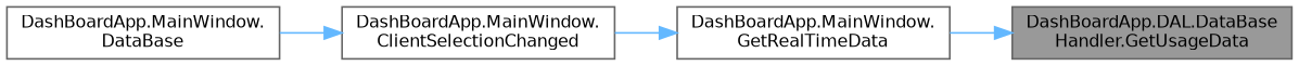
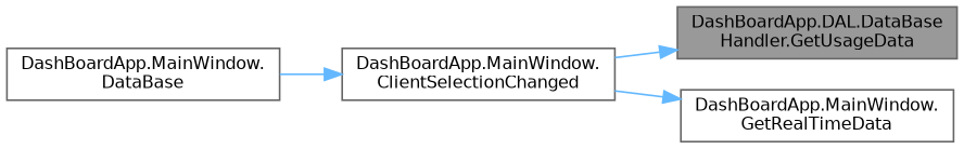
  digraph {
    rankdir=RL
    node [color=grey40 fillcolor=white fontname=Helvetica fontsize=10 shape=box style=filled]
    edge [color=steelblue1 dir=back fontname=Helvetica fontsize=10 labelfontname=Helvetica labelfontsize=10 style=solid]
    n1 [color=gray40 fillcolor=grey60 fontcolor=black height=0.2 label="DashBoardApp.DAL.DataBase\lHandler.GetUsageData" width=0.4]
    n2 [height=0.2 label="DashBoardApp.MainWindow.\lGetRealTimeData" width=0.4]
    n3 [height=0.2 label="DashBoardApp.MainWindow.\lClientSelectionChanged" width=0.4]
    n4 [height=0.2 label="DashBoardApp.MainWindow.\lDataBase" width=0.4]
-   n1 -> n2
+   n1 -> n3
    n2 -> n3
    n3 -> n4
  }
